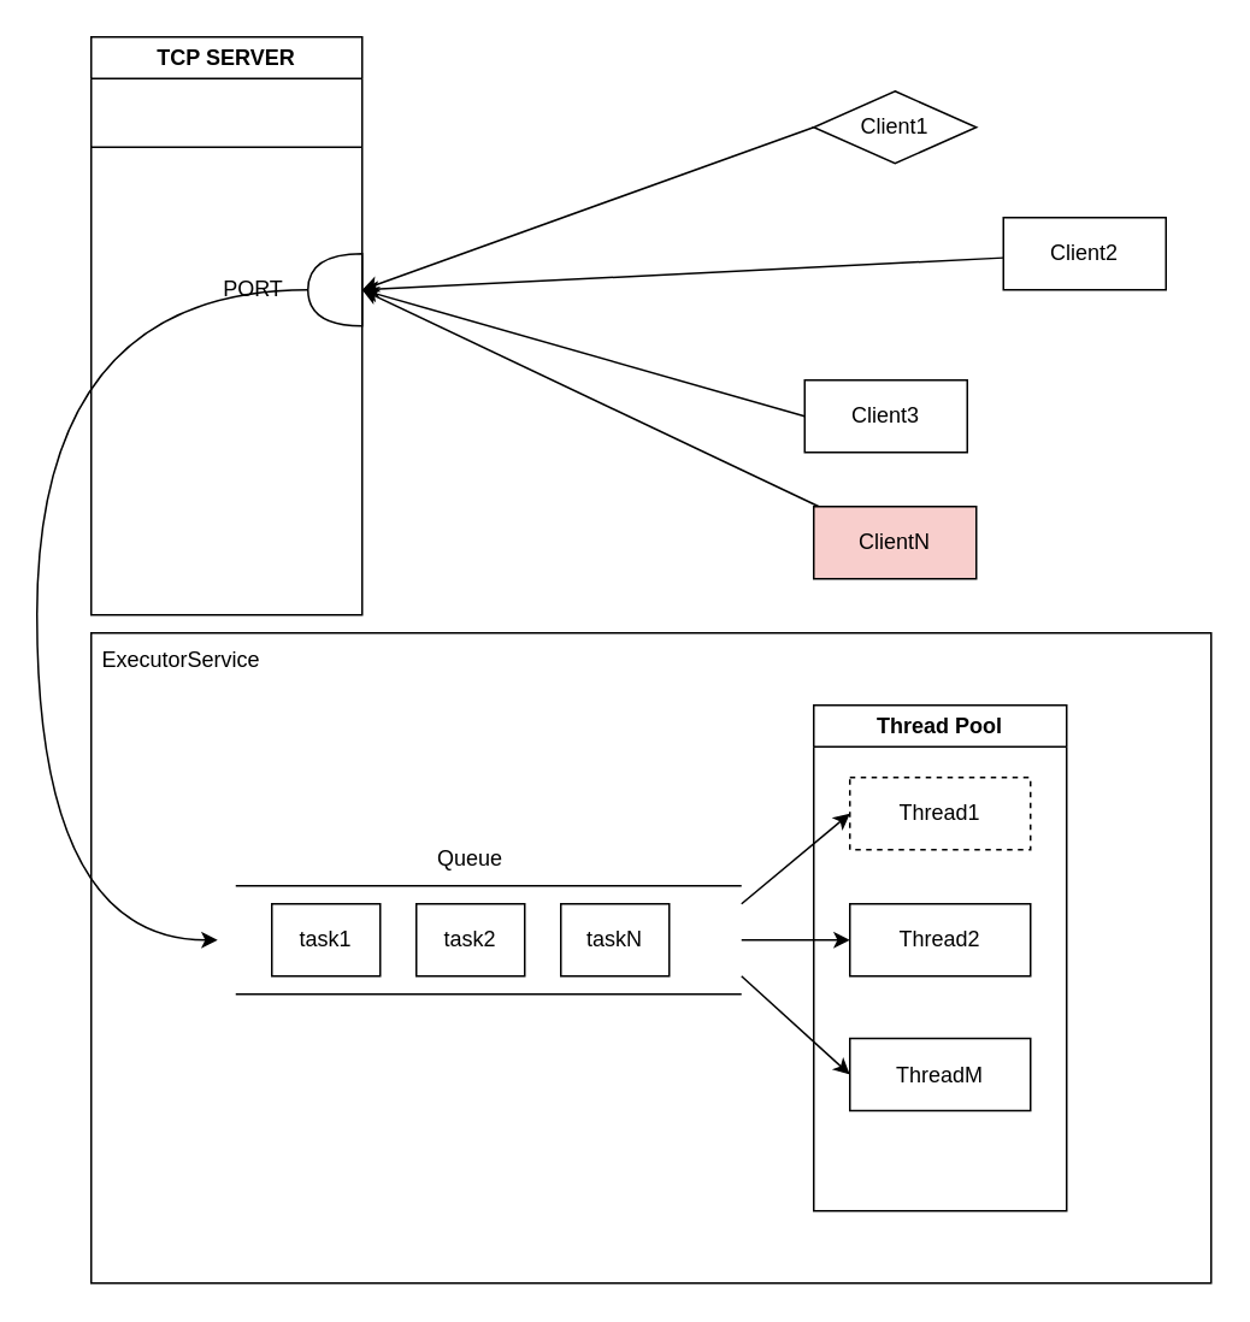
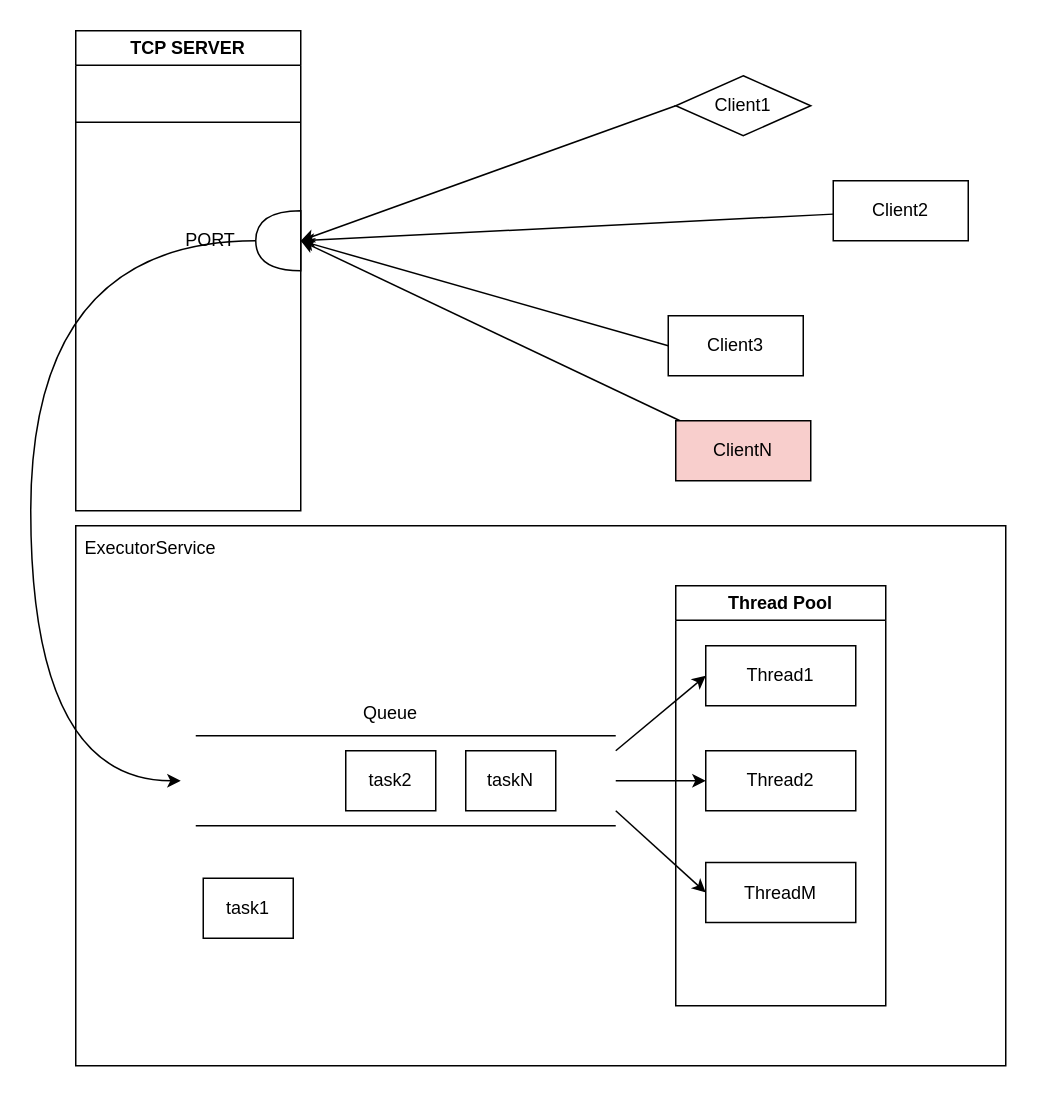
  <mxCell id="0" />
  <mxCell id="1" parent="0" />
  <mxCell id="2" value="TCP SERVER" style="swimlane;whiteSpace=wrap;html=1;" vertex="1" parent="1"><mxGeometry x="50" y="20" width="150" height="320" as="geometry" /></mxCell>
  <mxCell id="3" value="" style="shape=or;whiteSpace=wrap;html=1;rotation=-180;" vertex="1" parent="2"><mxGeometry x="120" y="120" width="30" height="40" as="geometry" /></mxCell>
  <mxCell id="4" value="PORT" style="text;html=1;align=center;verticalAlign=middle;whiteSpace=wrap;rounded=0;" vertex="1" parent="2"><mxGeometry x="60" y="125" width="60" height="30" as="geometry" /></mxCell>
  <mxCell id="5" value="Client1" style="rhombus;whiteSpace=wrap;html=1;" vertex="1" parent="1"><mxGeometry x="450" y="50" width="90" height="40" as="geometry" /></mxCell>
  <mxCell id="6" value="Client2" style="rounded=0;whiteSpace=wrap;html=1;" vertex="1" parent="1"><mxGeometry x="555" y="120" width="90" height="40" as="geometry" /></mxCell>
  <mxCell id="7" style="rounded=0;orthogonalLoop=1;jettySize=auto;html=1;exitX=0;exitY=0.5;exitDx=0;exitDy=0;" edge="1" parent="1" source="8"><mxGeometry relative="1" as="geometry"><mxPoint x="200" y="160" as="targetPoint" /></mxGeometry></mxCell>
  <mxCell id="8" value="Client3" style="rounded=0;whiteSpace=wrap;html=1;" vertex="1" parent="1"><mxGeometry x="445" y="210" width="90" height="40" as="geometry" /></mxCell>
  <mxCell id="9" style="rounded=0;orthogonalLoop=1;jettySize=auto;html=1;" edge="1" parent="1" source="10"><mxGeometry relative="1" as="geometry"><mxPoint x="200" y="160" as="targetPoint" /></mxGeometry></mxCell>
  <mxCell id="10" value="ClientN" style="rounded=0;whiteSpace=wrap;html=1;fillColor=#f8cecc;" vertex="1" parent="1"><mxGeometry x="450" y="280" width="90" height="40" as="geometry" /></mxCell>
  <mxCell id="11" value="" style="endArrow=none;html=1;rounded=0;exitX=0;exitY=0.25;exitDx=0;exitDy=0;entryX=1;entryY=0.25;entryDx=0;entryDy=0;" edge="1" parent="1"><mxGeometry width="50" height="50" relative="1" as="geometry"><mxPoint x="50" y="81" as="sourcePoint" /><mxPoint x="200" y="81" as="targetPoint" /></mxGeometry></mxCell>
  <mxCell id="12" value="" style="rounded=0;whiteSpace=wrap;html=1;fillColor=none;" vertex="1" parent="1"><mxGeometry x="50" y="350" width="620" height="360" as="geometry" /></mxCell>
  <mxCell id="13" value="" style="endArrow=classic;html=1;rounded=0;exitX=0;exitY=0.5;exitDx=0;exitDy=0;entryX=0;entryY=0.5;entryDx=0;entryDy=0;entryPerimeter=0;" edge="1" parent="1" source="5" target="3"><mxGeometry width="50" height="50" relative="1" as="geometry"><mxPoint x="310" y="150" as="sourcePoint" /><mxPoint x="360" y="100" as="targetPoint" /></mxGeometry></mxCell>
  <mxCell id="14" style="rounded=0;orthogonalLoop=1;jettySize=auto;html=1;entryX=0;entryY=0.5;entryDx=0;entryDy=0;entryPerimeter=0;" edge="1" parent="1" source="6" target="3"><mxGeometry relative="1" as="geometry" /></mxCell>
  <mxCell id="15" value="" style="endArrow=classic;html=1;rounded=0;exitX=1;exitY=0.5;exitDx=0;exitDy=0;edgeStyle=orthogonalEdgeStyle;curved=1;" edge="1" parent="1" source="4"><mxGeometry width="50" height="50" relative="1" as="geometry"><mxPoint x="80" y="160" as="sourcePoint" /><mxPoint x="120" y="520" as="targetPoint" /><Array as="points"><mxPoint x="20" y="160" /><mxPoint x="20" y="520" /></Array></mxGeometry></mxCell>
  <mxCell id="16" value="" style="endArrow=none;html=1;rounded=0;" edge="1" parent="1"><mxGeometry width="50" height="50" relative="1" as="geometry"><mxPoint x="130" y="490" as="sourcePoint" /><mxPoint x="410" y="490" as="targetPoint" /></mxGeometry></mxCell>
  <mxCell id="17" value="" style="endArrow=none;html=1;rounded=0;" edge="1" parent="1"><mxGeometry width="50" height="50" relative="1" as="geometry"><mxPoint x="130" y="550" as="sourcePoint" /><mxPoint x="410" y="550" as="targetPoint" /></mxGeometry></mxCell>
- <mxCell id="18" value="task1" style="rounded=0;whiteSpace=wrap;html=1;" vertex="1" parent="1"><mxGeometry x="150" y="500" width="60" height="40" as="geometry" /></mxCell>
+ <mxCell id="18" value="task1" style="rounded=0;whiteSpace=wrap;html=1;" vertex="1" parent="1"><mxGeometry x="135" y="585" width="60" height="40" as="geometry" /></mxCell>
  <mxCell id="19" value="task2" style="rounded=0;whiteSpace=wrap;html=1;" vertex="1" parent="1"><mxGeometry x="230" y="500" width="60" height="40" as="geometry" /></mxCell>
  <mxCell id="20" value="taskN" style="rounded=0;whiteSpace=wrap;html=1;" vertex="1" parent="1"><mxGeometry x="310" y="500" width="60" height="40" as="geometry" /></mxCell>
  <mxCell id="21" value="Queue" style="text;html=1;align=center;verticalAlign=middle;whiteSpace=wrap;rounded=0;" vertex="1" parent="1"><mxGeometry x="230" y="460" width="60" height="30" as="geometry" /></mxCell>
  <mxCell id="22" value="Thread Pool" style="swimlane;whiteSpace=wrap;html=1;" vertex="1" parent="1"><mxGeometry x="450" y="390" width="140" height="280" as="geometry" /></mxCell>
- <mxCell id="23" value="Thread1" style="rounded=0;whiteSpace=wrap;html=1;dashed=1;" vertex="1" parent="22"><mxGeometry x="20" y="40" width="100" height="40" as="geometry" /></mxCell>
+ <mxCell id="23" value="Thread1" style="rounded=0;whiteSpace=wrap;html=1;" vertex="1" parent="22"><mxGeometry x="20" y="40" width="100" height="40" as="geometry" /></mxCell>
  <mxCell id="24" value="Thread2" style="rounded=0;whiteSpace=wrap;html=1;" vertex="1" parent="22"><mxGeometry x="20" y="110" width="100" height="40" as="geometry" /></mxCell>
  <mxCell id="25" value="ThreadM" style="rounded=0;whiteSpace=wrap;html=1;" vertex="1" parent="22"><mxGeometry x="20" y="184.5" width="100" height="40" as="geometry" /></mxCell>
  <mxCell id="26" value="" style="endArrow=classic;html=1;rounded=0;entryX=0;entryY=0.5;entryDx=0;entryDy=0;" edge="1" parent="1" target="23"><mxGeometry width="50" height="50" relative="1" as="geometry"><mxPoint x="410" y="500" as="sourcePoint" /><mxPoint x="460" y="450" as="targetPoint" /></mxGeometry></mxCell>
  <mxCell id="27" value="" style="endArrow=classic;html=1;rounded=0;entryX=0;entryY=0.5;entryDx=0;entryDy=0;" edge="1" parent="1" target="24"><mxGeometry width="50" height="50" relative="1" as="geometry"><mxPoint x="410" y="520" as="sourcePoint" /><mxPoint x="460" y="480" as="targetPoint" /></mxGeometry></mxCell>
  <mxCell id="28" value="" style="endArrow=classic;html=1;rounded=0;entryX=0;entryY=0.5;entryDx=0;entryDy=0;" edge="1" parent="1" target="25"><mxGeometry width="50" height="50" relative="1" as="geometry"><mxPoint x="410" y="540" as="sourcePoint" /><mxPoint x="390" y="630" as="targetPoint" /></mxGeometry></mxCell>
  <mxCell id="29" value="ExecutorService" style="text;html=1;align=center;verticalAlign=middle;whiteSpace=wrap;rounded=0;" vertex="1" parent="1"><mxGeometry x="70" y="350" width="60" height="30" as="geometry" /></mxCell>
